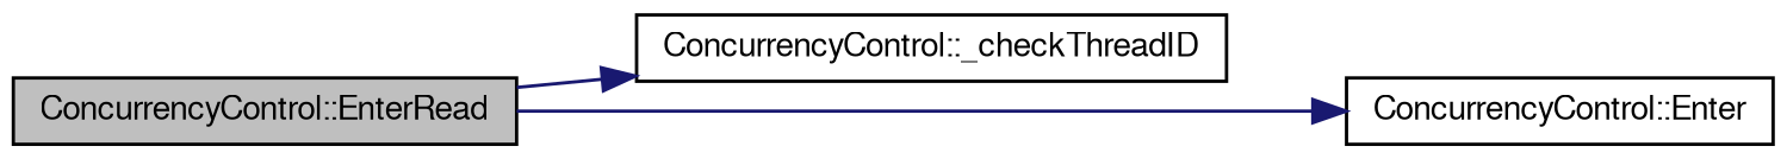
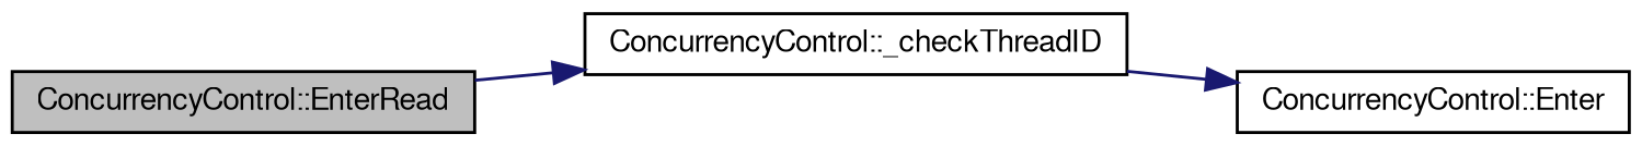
  digraph {
    rankdir=LR
    node [color=black fillcolor=white fontname=FreeSans fontsize=10 shape=record style=filled]
    edge [color=midnightblue fontname=FreeSans fontsize=10 labelfontname=FreeSans labelfontsize=10 style=solid]
    n1 [fillcolor=grey75 fontcolor=black height=0.2 label="ConcurrencyControl::EnterRead" width=0.4]
    n2 [height=0.2 label="ConcurrencyControl::_checkThreadID" width=0.4]
    n3 [height=0.2 label="ConcurrencyControl::Enter" width=0.4]
    n1 -> n2
-   n1 -> n3
+   n2 -> n3
  }
